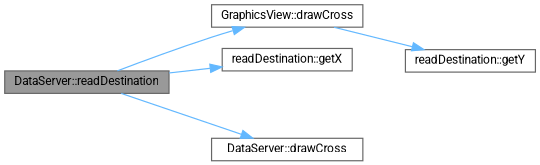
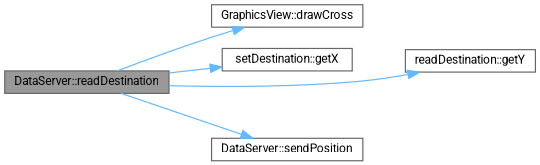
  digraph {
    fontname=Roboto
    rankdir=LR
    node [color=grey40 fillcolor=white fontname=Roboto fontsize=10 shape=box style=filled]
    edge [color=steelblue1 fontname=Roboto fontsize=10 labelfontname=Helvetica labelfontsize=10 style=solid]
    n1 [color=gray40 fillcolor=grey60 fontcolor=black height=0.2 label="DataServer::readDestination" width=0.4]
    n2 [height=0.2 label="GraphicsView::drawCross" width=0.4]
-   n3 [height=0.2 label="readDestination::getX" width=0.4]
+   n3 [height=0.2 label="setDestination::getX" width=0.4]
    n4 [height=0.2 label="readDestination::getY" width=0.4]
-   n5 [height=0.2 label="DataServer::drawCross" width=0.4]
+   n5 [height=0.2 label="DataServer::sendPosition" width=0.4]
    n1 -> n2
    n1 -> n3
-   n2 -> n4
+   n1 -> n4
    n1 -> n5
  }
